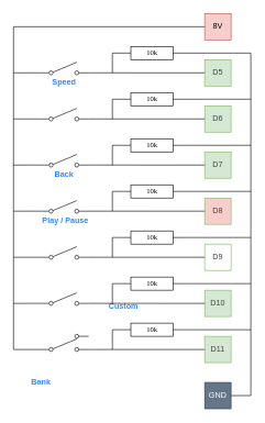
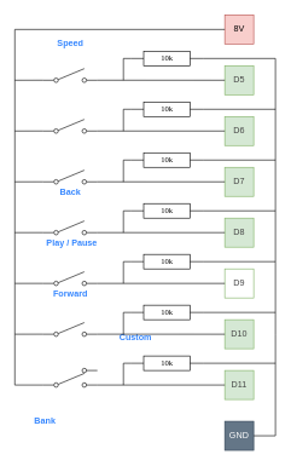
  <mxCell id="0" />
  <mxCell id="1" parent="0" />
  <mxCell id="2" value="D5" style="whiteSpace=wrap;html=1;aspect=fixed;fillColor=#d5e8d4;strokeColor=#82b366;rounded=0;glass=0;shadow=0;comic=0;fontColor=#454545;" parent="1" vertex="1"><mxGeometry x="310" y="90" width="40" height="40" as="geometry" /></mxCell>
  <mxCell id="3" value="D6" style="whiteSpace=wrap;html=1;aspect=fixed;fillColor=#d5e8d4;strokeColor=#82b366;rounded=0;glass=0;shadow=0;comic=0;fontColor=#454545;" parent="1" vertex="1"><mxGeometry x="310" y="160" width="40" height="40" as="geometry" /></mxCell>
  <mxCell id="4" value="D7" style="whiteSpace=wrap;html=1;aspect=fixed;fillColor=#d5e8d4;strokeColor=#82b366;rounded=0;glass=0;shadow=0;comic=0;fontColor=#454545;" parent="1" vertex="1"><mxGeometry x="310" y="230" width="40" height="40" as="geometry" /></mxCell>
- <mxCell id="5" value="D8" style="whiteSpace=wrap;html=1;aspect=fixed;fillColor=#f8cecc;strokeColor=#82b366;rounded=0;glass=0;shadow=0;comic=0;fontColor=#454545;" parent="1" vertex="1"><mxGeometry x="310" y="300" width="40" height="40" as="geometry" /></mxCell>
+ <mxCell id="5" value="D8" style="whiteSpace=wrap;html=1;aspect=fixed;fillColor=#d5e8d4;strokeColor=#82b366;rounded=0;glass=0;shadow=0;comic=0;fontColor=#454545;" parent="1" vertex="1"><mxGeometry x="310" y="300" width="40" height="40" as="geometry" /></mxCell>
  <mxCell id="6" value="D9" style="whiteSpace=wrap;html=1;aspect=fixed;fillColor=#ffffff;strokeColor=#82b366;rounded=0;glass=0;shadow=0;comic=0;fontColor=#454545;" parent="1" vertex="1"><mxGeometry x="310" y="370" width="40" height="40" as="geometry" /></mxCell>
  <mxCell id="7" value="" style="verticalLabelPosition=bottom;shadow=0;dashed=0;align=center;fillColor=#ffffff;html=1;verticalAlign=top;strokeWidth=1;shape=mxgraph.electrical.resistors.resistor_1;rounded=1;comic=0;labelBackgroundColor=none;fontFamily=Verdana;fontSize=12;fontColor=#000000;rotation=0;" parent="1" vertex="1"><mxGeometry x="180" y="70" width="100" height="20" as="geometry" /></mxCell>
  <mxCell id="8" value="10k" style="text;html=1;resizable=0;points=[];autosize=1;align=center;verticalAlign=top;spacingTop=-4;fontSize=11;fontFamily=Verdana" parent="1" vertex="1"><mxGeometry x="210" y="70" width="40" height="10" as="geometry" /></mxCell>
  <mxCell id="9" value="8V" style="whiteSpace=wrap;html=1;aspect=fixed;fillColor=#f8cecc;strokeColor=#b85450;rounded=0;glass=0;shadow=0;comic=0;" parent="1" vertex="1"><mxGeometry x="310" y="20" width="40" height="40" as="geometry" /></mxCell>
  <mxCell id="10" value="GND" style="whiteSpace=wrap;html=1;aspect=fixed;fillColor=#647687;strokeColor=#314354;rounded=0;glass=0;shadow=0;comic=0;fontColor=#ffffff;" parent="1" vertex="1"><mxGeometry x="310" y="580" width="40" height="40" as="geometry" /></mxCell>
  <mxCell id="11" value="" style="pointerEvents=1;verticalLabelPosition=bottom;shadow=0;dashed=0;align=center;html=1;verticalAlign=top;shape=mxgraph.electrical.electro-mechanical.simple_switch;rounded=0;glass=0;comic=0;fontColor=#454545;" parent="1" vertex="1"><mxGeometry x="59" y="374" width="75" height="19" as="geometry" /></mxCell>
+ <mxCell id="12" value="Forward" style="text;html=1;strokeColor=none;fillColor=none;align=center;verticalAlign=middle;whiteSpace=wrap;rounded=0;shadow=0;glass=0;comic=0;fontColor=#3385FF;fontStyle=1" parent="1" vertex="1"><mxGeometry x="76.5" y="394" width="40" height="20" as="geometry" /></mxCell>
  <mxCell id="13" value="" style="pointerEvents=1;verticalLabelPosition=bottom;shadow=0;dashed=0;align=center;html=1;verticalAlign=top;shape=mxgraph.electrical.electro-mechanical.simple_switch;rounded=0;glass=0;comic=0;fontColor=#454545;" parent="1" vertex="1"><mxGeometry x="59" y="94" width="75" height="19" as="geometry" /></mxCell>
- <mxCell id="14" value="Speed" style="text;html=1;strokeColor=none;fillColor=none;align=center;verticalAlign=middle;whiteSpace=wrap;rounded=0;shadow=0;glass=0;comic=0;fontColor=#3385FF;fontStyle=1" parent="1" vertex="1"><mxGeometry x="76.5" y="114" width="40" height="20" as="geometry" /></mxCell>
+ <mxCell id="14" value="Speed" style="text;html=1;strokeColor=none;fillColor=none;align=center;verticalAlign=middle;whiteSpace=wrap;rounded=0;shadow=0;glass=0;comic=0;fontColor=#3385FF;fontStyle=1" parent="1" vertex="1"><mxGeometry x="76.5" y="49" width="40" height="20" as="geometry" /></mxCell>
  <mxCell id="15" value="" style="pointerEvents=1;verticalLabelPosition=bottom;shadow=0;dashed=0;align=center;html=1;verticalAlign=top;shape=mxgraph.electrical.electro-mechanical.simple_switch;rounded=0;glass=0;comic=0;fontColor=#454545;" parent="1" vertex="1"><mxGeometry x="59" y="164" width="75" height="19" as="geometry" /></mxCell>
  <mxCell id="16" value="" style="pointerEvents=1;verticalLabelPosition=bottom;shadow=0;dashed=0;align=center;html=1;verticalAlign=top;shape=mxgraph.electrical.electro-mechanical.simple_switch;rounded=0;glass=0;comic=0;fontColor=#454545;" parent="1" vertex="1"><mxGeometry x="59" y="234" width="75" height="19" as="geometry" /></mxCell>
  <mxCell id="17" value="Back" style="text;html=1;strokeColor=none;fillColor=none;align=center;verticalAlign=middle;whiteSpace=wrap;rounded=0;shadow=0;glass=0;comic=0;fontColor=#3385FF;fontStyle=1" parent="1" vertex="1"><mxGeometry x="76.5" y="254" width="40" height="20" as="geometry" /></mxCell>
  <mxCell id="18" value="" style="pointerEvents=1;verticalLabelPosition=bottom;shadow=0;dashed=0;align=center;html=1;verticalAlign=top;shape=mxgraph.electrical.electro-mechanical.simple_switch;rounded=0;glass=0;comic=0;fontColor=#454545;" parent="1" vertex="1"><mxGeometry x="59" y="304" width="75" height="19" as="geometry" /></mxCell>
  <mxCell id="19" value="Play / Pause" style="text;html=1;strokeColor=none;fillColor=none;align=center;verticalAlign=middle;whiteSpace=wrap;rounded=0;shadow=0;glass=0;comic=0;fontColor=#3385FF;fontStyle=1" parent="1" vertex="1"><mxGeometry x="59" y="324" width="80" height="20" as="geometry" /></mxCell>
  <mxCell id="20" value="" style="endArrow=none;html=1;fontSize=11;fontColor=#454545;entryX=0;entryY=0.5;entryDx=0;entryDy=0;exitX=1;exitY=0.84;exitDx=0;exitDy=0;exitPerimeter=0;" parent="1" source="13" target="2" edge="1"><mxGeometry width="50" height="50" relative="1" as="geometry"><mxPoint x="130" y="330" as="sourcePoint" /><mxPoint x="180" y="280" as="targetPoint" /></mxGeometry></mxCell>
  <mxCell id="21" value="" style="endArrow=none;html=1;fontSize=11;fontColor=#454545;entryX=1;entryY=0.84;entryDx=0;entryDy=0;entryPerimeter=0;exitX=0;exitY=0.5;exitDx=0;exitDy=0;" parent="1" source="3" target="15" edge="1"><mxGeometry width="50" height="50" relative="1" as="geometry"><mxPoint x="130" y="330" as="sourcePoint" /><mxPoint x="180" y="280" as="targetPoint" /></mxGeometry></mxCell>
  <mxCell id="22" value="" style="endArrow=none;html=1;fontSize=11;fontColor=#454545;entryX=0;entryY=0.84;entryDx=0;entryDy=0;entryPerimeter=0;" parent="1" target="15" edge="1"><mxGeometry width="50" height="50" relative="1" as="geometry"><mxPoint x="20" y="180" as="sourcePoint" /><mxPoint x="180" y="280" as="targetPoint" /></mxGeometry></mxCell>
  <mxCell id="23" value="" style="endArrow=none;html=1;fontSize=11;fontColor=#454545;entryX=0;entryY=0.84;entryDx=0;entryDy=0;entryPerimeter=0;" parent="1" target="16" edge="1"><mxGeometry width="50" height="50" relative="1" as="geometry"><mxPoint x="20" y="250" as="sourcePoint" /><mxPoint x="180" y="280" as="targetPoint" /></mxGeometry></mxCell>
  <mxCell id="24" value="" style="endArrow=none;html=1;fontSize=11;fontColor=#454545;entryX=0;entryY=0.84;entryDx=0;entryDy=0;entryPerimeter=0;" parent="1" target="18" edge="1"><mxGeometry width="50" height="50" relative="1" as="geometry"><mxPoint x="20" y="320" as="sourcePoint" /><mxPoint x="180" y="280" as="targetPoint" /></mxGeometry></mxCell>
  <mxCell id="25" value="" style="endArrow=none;html=1;fontSize=11;fontColor=#454545;exitX=0;exitY=0.84;exitDx=0;exitDy=0;exitPerimeter=0;" parent="1" source="11" edge="1"><mxGeometry width="50" height="50" relative="1" as="geometry"><mxPoint x="130" y="330" as="sourcePoint" /><mxPoint x="20" y="390" as="targetPoint" /></mxGeometry></mxCell>
  <mxCell id="26" value="" style="endArrow=none;html=1;fontSize=11;fontColor=#454545;entryX=0;entryY=0.84;entryDx=0;entryDy=0;entryPerimeter=0;" parent="1" target="13" edge="1"><mxGeometry width="50" height="50" relative="1" as="geometry"><mxPoint x="20" y="110" as="sourcePoint" /><mxPoint x="180" y="280" as="targetPoint" /></mxGeometry></mxCell>
  <mxCell id="27" value="" style="endArrow=none;html=1;fontSize=11;fontColor=#3385FF;" parent="1" edge="1"><mxGeometry width="50" height="50" relative="1" as="geometry"><mxPoint x="170" y="110" as="sourcePoint" /><mxPoint x="170" y="80" as="targetPoint" /></mxGeometry></mxCell>
  <mxCell id="28" value="" style="endArrow=none;html=1;fontSize=11;fontColor=#3385FF;entryX=0;entryY=0.5;entryDx=0;entryDy=0;entryPerimeter=0;" parent="1" target="7" edge="1"><mxGeometry width="50" height="50" relative="1" as="geometry"><mxPoint x="170" y="80" as="sourcePoint" /><mxPoint x="180" y="280" as="targetPoint" /></mxGeometry></mxCell>
  <mxCell id="29" value="" style="endArrow=none;html=1;fontSize=11;fontColor=#3385FF;entryX=1;entryY=0.5;entryDx=0;entryDy=0;strokeColor=none;rounded=0;" parent="1" target="9" edge="1"><mxGeometry width="50" height="50" relative="1" as="geometry"><mxPoint x="360" y="80" as="sourcePoint" /><mxPoint x="130" y="280" as="targetPoint" /><Array as="points"><mxPoint x="360" y="40" /></Array></mxGeometry></mxCell>
  <mxCell id="30" value="" style="verticalLabelPosition=bottom;shadow=0;dashed=0;align=center;fillColor=#ffffff;html=1;verticalAlign=top;strokeWidth=1;shape=mxgraph.electrical.resistors.resistor_1;rounded=1;comic=0;labelBackgroundColor=none;fontFamily=Verdana;fontSize=12;fontColor=#000000;rotation=0;" parent="1" vertex="1"><mxGeometry x="180" y="350" width="100" height="20" as="geometry" /></mxCell>
  <mxCell id="31" value="10k" style="text;html=1;resizable=0;points=[];autosize=1;align=center;verticalAlign=top;spacingTop=-4;fontSize=11;fontFamily=Verdana" parent="1" vertex="1"><mxGeometry x="210" y="350" width="40" height="10" as="geometry" /></mxCell>
  <mxCell id="32" value="" style="endArrow=none;html=1;fontSize=11;fontColor=#3385FF;" parent="1" edge="1"><mxGeometry width="50" height="50" relative="1" as="geometry"><mxPoint x="170" y="390" as="sourcePoint" /><mxPoint x="170" y="360" as="targetPoint" /></mxGeometry></mxCell>
  <mxCell id="33" value="" style="endArrow=none;html=1;fontSize=11;fontColor=#3385FF;entryX=0;entryY=0.5;entryDx=0;entryDy=0;entryPerimeter=0;" parent="1" target="30" edge="1"><mxGeometry width="50" height="50" relative="1" as="geometry"><mxPoint x="170" y="360" as="sourcePoint" /><mxPoint x="180" y="560" as="targetPoint" /></mxGeometry></mxCell>
  <mxCell id="34" value="" style="endArrow=none;html=1;fontSize=11;fontColor=#3385FF;entryX=1;entryY=0.5;entryDx=0;entryDy=0;strokeColor=none;rounded=0;" parent="1" edge="1"><mxGeometry width="50" height="50" relative="1" as="geometry"><mxPoint x="360" y="360" as="sourcePoint" /><mxPoint x="350" y="320" as="targetPoint" /><Array as="points"><mxPoint x="360" y="320" /></Array></mxGeometry></mxCell>
  <mxCell id="35" value="" style="verticalLabelPosition=bottom;shadow=0;dashed=0;align=center;fillColor=#ffffff;html=1;verticalAlign=top;strokeWidth=1;shape=mxgraph.electrical.resistors.resistor_1;rounded=1;comic=0;labelBackgroundColor=none;fontFamily=Verdana;fontSize=12;fontColor=#000000;rotation=0;" parent="1" vertex="1"><mxGeometry x="180" y="140" width="100" height="20" as="geometry" /></mxCell>
  <mxCell id="36" value="10k" style="text;html=1;resizable=0;points=[];autosize=1;align=center;verticalAlign=top;spacingTop=-4;fontSize=11;fontFamily=Verdana" parent="1" vertex="1"><mxGeometry x="210" y="140" width="40" height="10" as="geometry" /></mxCell>
  <mxCell id="37" value="" style="endArrow=none;html=1;fontSize=11;fontColor=#3385FF;" parent="1" edge="1"><mxGeometry width="50" height="50" relative="1" as="geometry"><mxPoint x="170" y="180" as="sourcePoint" /><mxPoint x="170" y="150" as="targetPoint" /></mxGeometry></mxCell>
  <mxCell id="38" value="" style="endArrow=none;html=1;fontSize=11;fontColor=#3385FF;entryX=0;entryY=0.5;entryDx=0;entryDy=0;entryPerimeter=0;" parent="1" target="35" edge="1"><mxGeometry width="50" height="50" relative="1" as="geometry"><mxPoint x="170" y="150" as="sourcePoint" /><mxPoint x="180" y="350" as="targetPoint" /></mxGeometry></mxCell>
  <mxCell id="39" value="" style="endArrow=none;html=1;fontSize=11;fontColor=#3385FF;entryX=1;entryY=0.5;entryDx=0;entryDy=0;strokeColor=none;rounded=0;" parent="1" edge="1"><mxGeometry width="50" height="50" relative="1" as="geometry"><mxPoint x="360" y="150" as="sourcePoint" /><mxPoint x="350" y="110" as="targetPoint" /><Array as="points"><mxPoint x="360" y="110" /></Array></mxGeometry></mxCell>
  <mxCell id="40" value="" style="verticalLabelPosition=bottom;shadow=0;dashed=0;align=center;fillColor=#ffffff;html=1;verticalAlign=top;strokeWidth=1;shape=mxgraph.electrical.resistors.resistor_1;rounded=1;comic=0;labelBackgroundColor=none;fontFamily=Verdana;fontSize=12;fontColor=#000000;rotation=0;" parent="1" vertex="1"><mxGeometry x="180" y="210" width="100" height="20" as="geometry" /></mxCell>
  <mxCell id="41" value="10k" style="text;html=1;resizable=0;points=[];autosize=1;align=center;verticalAlign=top;spacingTop=-4;fontSize=11;fontFamily=Verdana" parent="1" vertex="1"><mxGeometry x="210" y="210" width="40" height="10" as="geometry" /></mxCell>
  <mxCell id="42" value="" style="endArrow=none;html=1;fontSize=11;fontColor=#3385FF;" parent="1" edge="1"><mxGeometry width="50" height="50" relative="1" as="geometry"><mxPoint x="170" y="250" as="sourcePoint" /><mxPoint x="170" y="220" as="targetPoint" /></mxGeometry></mxCell>
  <mxCell id="43" value="" style="endArrow=none;html=1;fontSize=11;fontColor=#3385FF;entryX=0;entryY=0.5;entryDx=0;entryDy=0;entryPerimeter=0;" parent="1" target="40" edge="1"><mxGeometry width="50" height="50" relative="1" as="geometry"><mxPoint x="170" y="220" as="sourcePoint" /><mxPoint x="180" y="420" as="targetPoint" /></mxGeometry></mxCell>
  <mxCell id="44" value="" style="endArrow=none;html=1;fontSize=11;fontColor=#3385FF;strokeColor=none;rounded=0;" parent="1" edge="1"><mxGeometry width="50" height="50" relative="1" as="geometry"><mxPoint x="360" y="220" as="sourcePoint" /><mxPoint x="370" y="150" as="targetPoint" /><Array as="points"><mxPoint x="360" y="180" /></Array></mxGeometry></mxCell>
  <mxCell id="45" value="" style="endArrow=none;html=1;fontSize=11;fontColor=#3385FF;entryX=0;entryY=0.5;entryDx=0;entryDy=0;exitX=1;exitY=0.84;exitDx=0;exitDy=0;exitPerimeter=0;" parent="1" source="16" target="4" edge="1"><mxGeometry width="50" height="50" relative="1" as="geometry"><mxPoint x="130" y="330" as="sourcePoint" /><mxPoint x="180" y="280" as="targetPoint" /></mxGeometry></mxCell>
  <mxCell id="46" value="" style="endArrow=none;html=1;fontSize=11;fontColor=#3385FF;entryX=0;entryY=0.5;entryDx=0;entryDy=0;exitX=1;exitY=0.84;exitDx=0;exitDy=0;exitPerimeter=0;" parent="1" source="18" target="5" edge="1"><mxGeometry width="50" height="50" relative="1" as="geometry"><mxPoint x="130" y="330" as="sourcePoint" /><mxPoint x="180" y="280" as="targetPoint" /></mxGeometry></mxCell>
  <mxCell id="47" value="" style="endArrow=none;html=1;fontSize=11;fontColor=#3385FF;entryX=0;entryY=0.5;entryDx=0;entryDy=0;exitX=1;exitY=0.84;exitDx=0;exitDy=0;exitPerimeter=0;" parent="1" source="11" target="6" edge="1"><mxGeometry width="50" height="50" relative="1" as="geometry"><mxPoint x="130" y="330" as="sourcePoint" /><mxPoint x="180" y="280" as="targetPoint" /></mxGeometry></mxCell>
  <mxCell id="48" value="" style="verticalLabelPosition=bottom;shadow=0;dashed=0;align=center;fillColor=#ffffff;html=1;verticalAlign=top;strokeWidth=1;shape=mxgraph.electrical.resistors.resistor_1;rounded=1;comic=0;labelBackgroundColor=none;fontFamily=Verdana;fontSize=12;fontColor=#000000;rotation=0;" parent="1" vertex="1"><mxGeometry x="180" y="280" width="100" height="20" as="geometry" /></mxCell>
  <mxCell id="49" value="10k" style="text;html=1;resizable=0;points=[];autosize=1;align=center;verticalAlign=top;spacingTop=-4;fontSize=11;fontFamily=Verdana" parent="1" vertex="1"><mxGeometry x="210" y="280" width="40" height="10" as="geometry" /></mxCell>
  <mxCell id="50" value="" style="endArrow=none;html=1;fontSize=11;fontColor=#3385FF;" parent="1" edge="1"><mxGeometry width="50" height="50" relative="1" as="geometry"><mxPoint x="170" y="320" as="sourcePoint" /><mxPoint x="170" y="290" as="targetPoint" /></mxGeometry></mxCell>
  <mxCell id="51" value="" style="endArrow=none;html=1;fontSize=11;fontColor=#3385FF;entryX=0;entryY=0.5;entryDx=0;entryDy=0;entryPerimeter=0;" parent="1" target="48" edge="1"><mxGeometry width="50" height="50" relative="1" as="geometry"><mxPoint x="170" y="290" as="sourcePoint" /><mxPoint x="180" y="490" as="targetPoint" /></mxGeometry></mxCell>
  <mxCell id="52" value="" style="endArrow=none;html=1;fontSize=11;fontColor=#3385FF;entryX=1;entryY=0.5;entryDx=0;entryDy=0;strokeColor=none;rounded=0;" parent="1" edge="1"><mxGeometry width="50" height="50" relative="1" as="geometry"><mxPoint x="360" y="290" as="sourcePoint" /><mxPoint x="350" y="250" as="targetPoint" /><Array as="points"><mxPoint x="360" y="250" /></Array></mxGeometry></mxCell>
  <mxCell id="53" value="" style="endArrow=none;html=1;entryX=0;entryY=0.5;entryDx=0;entryDy=0;rounded=0;" parent="1" target="9" edge="1"><mxGeometry width="50" height="50" relative="1" as="geometry"><mxPoint x="20" y="390" as="sourcePoint" /><mxPoint x="250" y="480" as="targetPoint" /><Array as="points"><mxPoint x="20" y="40" /></Array></mxGeometry></mxCell>
  <mxCell id="54" value="" style="endArrow=none;html=1;entryX=1;entryY=0.5;entryDx=0;entryDy=0;entryPerimeter=0;" parent="1" target="30" edge="1"><mxGeometry width="50" height="50" relative="1" as="geometry"><mxPoint x="380" y="360" as="sourcePoint" /><mxPoint x="250" y="480" as="targetPoint" /></mxGeometry></mxCell>
  <mxCell id="55" value="" style="endArrow=none;html=1;entryX=1;entryY=0.5;entryDx=0;entryDy=0;rounded=0;" parent="1" target="10" edge="1"><mxGeometry width="50" height="50" relative="1" as="geometry"><mxPoint x="380" y="360" as="sourcePoint" /><mxPoint x="200" y="480" as="targetPoint" /><Array as="points"><mxPoint x="380" y="460" /><mxPoint x="380" y="600" /></Array></mxGeometry></mxCell>
  <mxCell id="56" value="" style="endArrow=none;html=1;entryX=1;entryY=0.5;entryDx=0;entryDy=0;entryPerimeter=0;" parent="1" target="48" edge="1"><mxGeometry width="50" height="50" relative="1" as="geometry"><mxPoint x="380" y="290" as="sourcePoint" /><mxPoint x="250" y="500" as="targetPoint" /></mxGeometry></mxCell>
  <mxCell id="57" value="" style="endArrow=none;html=1;exitX=1;exitY=0.5;exitDx=0;exitDy=0;exitPerimeter=0;" parent="1" source="40" edge="1"><mxGeometry width="50" height="50" relative="1" as="geometry"><mxPoint x="200" y="550" as="sourcePoint" /><mxPoint x="380" y="220" as="targetPoint" /></mxGeometry></mxCell>
  <mxCell id="58" value="" style="endArrow=none;html=1;entryX=1;entryY=0.5;entryDx=0;entryDy=0;entryPerimeter=0;" parent="1" target="35" edge="1"><mxGeometry width="50" height="50" relative="1" as="geometry"><mxPoint x="380" y="150" as="sourcePoint" /><mxPoint x="250" y="500" as="targetPoint" /></mxGeometry></mxCell>
  <mxCell id="59" value="" style="endArrow=none;html=1;entryX=1;entryY=0.5;entryDx=0;entryDy=0;entryPerimeter=0;" parent="1" target="7" edge="1"><mxGeometry width="50" height="50" relative="1" as="geometry"><mxPoint x="380" y="80" as="sourcePoint" /><mxPoint x="250" y="500" as="targetPoint" /></mxGeometry></mxCell>
  <mxCell id="60" value="" style="endArrow=none;html=1;" parent="1" edge="1"><mxGeometry width="50" height="50" relative="1" as="geometry"><mxPoint x="380" y="360" as="sourcePoint" /><mxPoint x="380" y="80" as="targetPoint" /></mxGeometry></mxCell>
  <mxCell id="61" value="D10" style="whiteSpace=wrap;html=1;aspect=fixed;fillColor=#d5e8d4;strokeColor=#82b366;rounded=0;glass=0;shadow=0;comic=0;fontColor=#454545;" vertex="1" parent="1"><mxGeometry x="310" y="440" width="40" height="40" as="geometry" /></mxCell>
  <mxCell id="62" value="D11" style="whiteSpace=wrap;html=1;aspect=fixed;fillColor=#d5e8d4;strokeColor=#82b366;rounded=0;glass=0;shadow=0;comic=0;fontColor=#454545;" vertex="1" parent="1"><mxGeometry x="310" y="510" width="40" height="40" as="geometry" /></mxCell>
  <mxCell id="63" value="" style="pointerEvents=1;verticalLabelPosition=bottom;shadow=0;dashed=0;align=center;html=1;verticalAlign=top;shape=mxgraph.electrical.electro-mechanical.simple_switch;rounded=0;glass=0;comic=0;fontColor=#454545;" vertex="1" parent="1"><mxGeometry x="59" y="444" width="75" height="19" as="geometry" /></mxCell>
  <mxCell id="64" value="Custom" style="text;html=1;strokeColor=none;fillColor=none;align=center;verticalAlign=middle;whiteSpace=wrap;rounded=0;shadow=0;glass=0;comic=0;fontColor=#3385FF;fontStyle=1" vertex="1" parent="1"><mxGeometry x="166.5" y="454" width="40" height="20" as="geometry" /></mxCell>
  <mxCell id="65" value="" style="endArrow=none;html=1;fontSize=11;fontColor=#3385FF;entryX=0;entryY=0.5;entryDx=0;entryDy=0;entryPerimeter=0;" edge="1" parent="1"><mxGeometry width="50" height="50" relative="1" as="geometry"><mxPoint x="170" y="430" as="sourcePoint" /><mxPoint x="180" y="430" as="targetPoint" /></mxGeometry></mxCell>
  <mxCell id="66" value="" style="endArrow=none;html=1;fontSize=11;fontColor=#3385FF;entryX=0;entryY=0.5;entryDx=0;entryDy=0;exitX=1;exitY=0.84;exitDx=0;exitDy=0;exitPerimeter=0;" edge="1" parent="1" source="63"><mxGeometry width="50" height="50" relative="1" as="geometry"><mxPoint x="130" y="400" as="sourcePoint" /><mxPoint x="310" y="460" as="targetPoint" /></mxGeometry></mxCell>
  <mxCell id="67" value="" style="endArrow=none;html=1;entryX=1;entryY=0.5;entryDx=0;entryDy=0;entryPerimeter=0;" edge="1" parent="1"><mxGeometry width="50" height="50" relative="1" as="geometry"><mxPoint x="380" y="430" as="sourcePoint" /><mxPoint x="280" y="430" as="targetPoint" /></mxGeometry></mxCell>
  <mxCell id="68" value="" style="verticalLabelPosition=bottom;shadow=0;dashed=0;align=center;fillColor=#ffffff;html=1;verticalAlign=top;strokeWidth=1;shape=mxgraph.electrical.resistors.resistor_1;rounded=1;comic=0;labelBackgroundColor=none;fontFamily=Verdana;fontSize=12;fontColor=#000000;rotation=0;" vertex="1" parent="1"><mxGeometry x="180" y="420" width="100" height="20" as="geometry" /></mxCell>
  <mxCell id="69" value="10k" style="text;html=1;resizable=0;points=[];autosize=1;align=center;verticalAlign=top;spacingTop=-4;fontSize=11;fontFamily=Verdana" vertex="1" parent="1"><mxGeometry x="210" y="420" width="40" height="10" as="geometry" /></mxCell>
  <mxCell id="70" value="" style="endArrow=none;html=1;" edge="1" parent="1"><mxGeometry width="50" height="50" relative="1" as="geometry"><mxPoint x="170" y="460" as="sourcePoint" /><mxPoint x="170" y="430" as="targetPoint" /></mxGeometry></mxCell>
  <mxCell id="71" value="" style="endArrow=none;html=1;exitX=0;exitY=0.84;exitDx=0;exitDy=0;exitPerimeter=0;rounded=0;" edge="1" parent="1" source="63"><mxGeometry width="50" height="50" relative="1" as="geometry"><mxPoint x="200" y="530" as="sourcePoint" /><mxPoint x="20" y="390" as="targetPoint" /><Array as="points"><mxPoint x="20" y="460" /></Array></mxGeometry></mxCell>
  <mxCell id="72" value="" style="pointerEvents=1;verticalLabelPosition=bottom;shadow=0;dashed=0;align=center;html=1;verticalAlign=top;shape=mxgraph.electrical.electro-mechanical.2-way_switch;" vertex="1" parent="1"><mxGeometry x="59" y="507" width="75" height="26" as="geometry" /></mxCell>
  <mxCell id="73" value="" style="endArrow=none;html=1;exitX=1;exitY=0.885;exitDx=0;exitDy=0;exitPerimeter=0;entryX=0;entryY=0.5;entryDx=0;entryDy=0;" edge="1" parent="1" source="72" target="62"><mxGeometry width="50" height="50" relative="1" as="geometry"><mxPoint x="200" y="530" as="sourcePoint" /><mxPoint x="250" y="480" as="targetPoint" /></mxGeometry></mxCell>
  <mxCell id="74" value="" style="endArrow=none;html=1;exitX=0;exitY=0.885;exitDx=0;exitDy=0;exitPerimeter=0;rounded=0;" edge="1" parent="1" source="72"><mxGeometry width="50" height="50" relative="1" as="geometry"><mxPoint x="200" y="530" as="sourcePoint" /><mxPoint x="20" y="460" as="targetPoint" /><Array as="points"><mxPoint x="20" y="530" /></Array></mxGeometry></mxCell>
  <mxCell id="75" value="Bank" style="text;html=1;strokeColor=none;fillColor=none;align=center;verticalAlign=middle;whiteSpace=wrap;rounded=0;shadow=0;glass=0;comic=0;fontColor=#3385FF;fontStyle=1" vertex="1" parent="1"><mxGeometry x="41.5" y="570" width="40" height="20" as="geometry" /></mxCell>
  <mxCell id="76" value="" style="endArrow=none;html=1;fontSize=11;fontColor=#3385FF;entryX=0;entryY=0.5;entryDx=0;entryDy=0;entryPerimeter=0;" edge="1" parent="1"><mxGeometry width="50" height="50" relative="1" as="geometry"><mxPoint x="170" y="500" as="sourcePoint" /><mxPoint x="180" y="500" as="targetPoint" /></mxGeometry></mxCell>
  <mxCell id="77" value="" style="endArrow=none;html=1;entryX=1;entryY=0.5;entryDx=0;entryDy=0;entryPerimeter=0;" edge="1" parent="1"><mxGeometry width="50" height="50" relative="1" as="geometry"><mxPoint x="380" y="500" as="sourcePoint" /><mxPoint x="280" y="500" as="targetPoint" /></mxGeometry></mxCell>
  <mxCell id="78" value="" style="verticalLabelPosition=bottom;shadow=0;dashed=0;align=center;fillColor=#ffffff;html=1;verticalAlign=top;strokeWidth=1;shape=mxgraph.electrical.resistors.resistor_1;rounded=1;comic=0;labelBackgroundColor=none;fontFamily=Verdana;fontSize=12;fontColor=#000000;rotation=0;" vertex="1" parent="1"><mxGeometry x="180" y="490" width="100" height="20" as="geometry" /></mxCell>
  <mxCell id="79" value="10k" style="text;html=1;resizable=0;points=[];autosize=1;align=center;verticalAlign=top;spacingTop=-4;fontSize=11;fontFamily=Verdana" vertex="1" parent="1"><mxGeometry x="210" y="490" width="40" height="10" as="geometry" /></mxCell>
  <mxCell id="80" value="" style="endArrow=none;html=1;" edge="1" parent="1"><mxGeometry width="50" height="50" relative="1" as="geometry"><mxPoint x="170" y="530" as="sourcePoint" /><mxPoint x="170" y="500" as="targetPoint" /></mxGeometry></mxCell>
